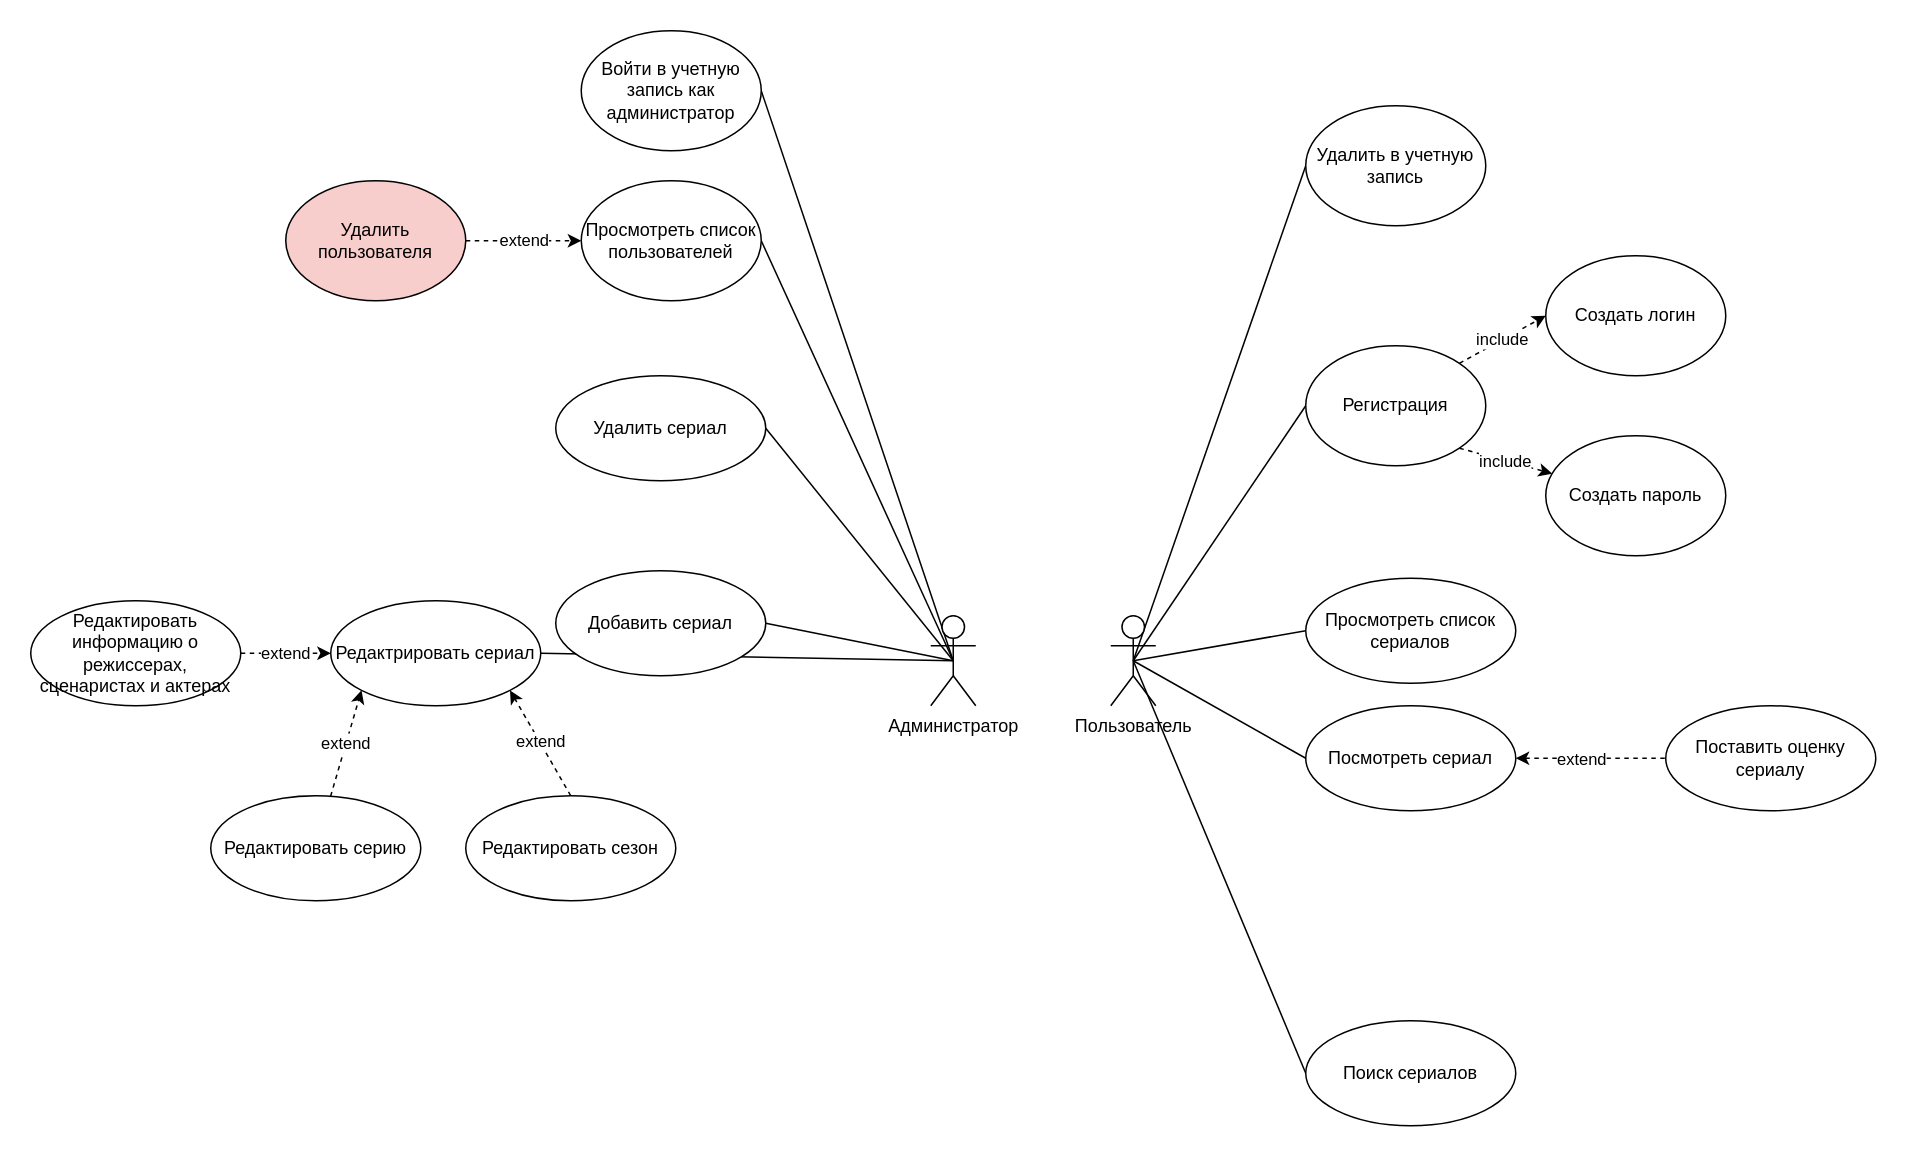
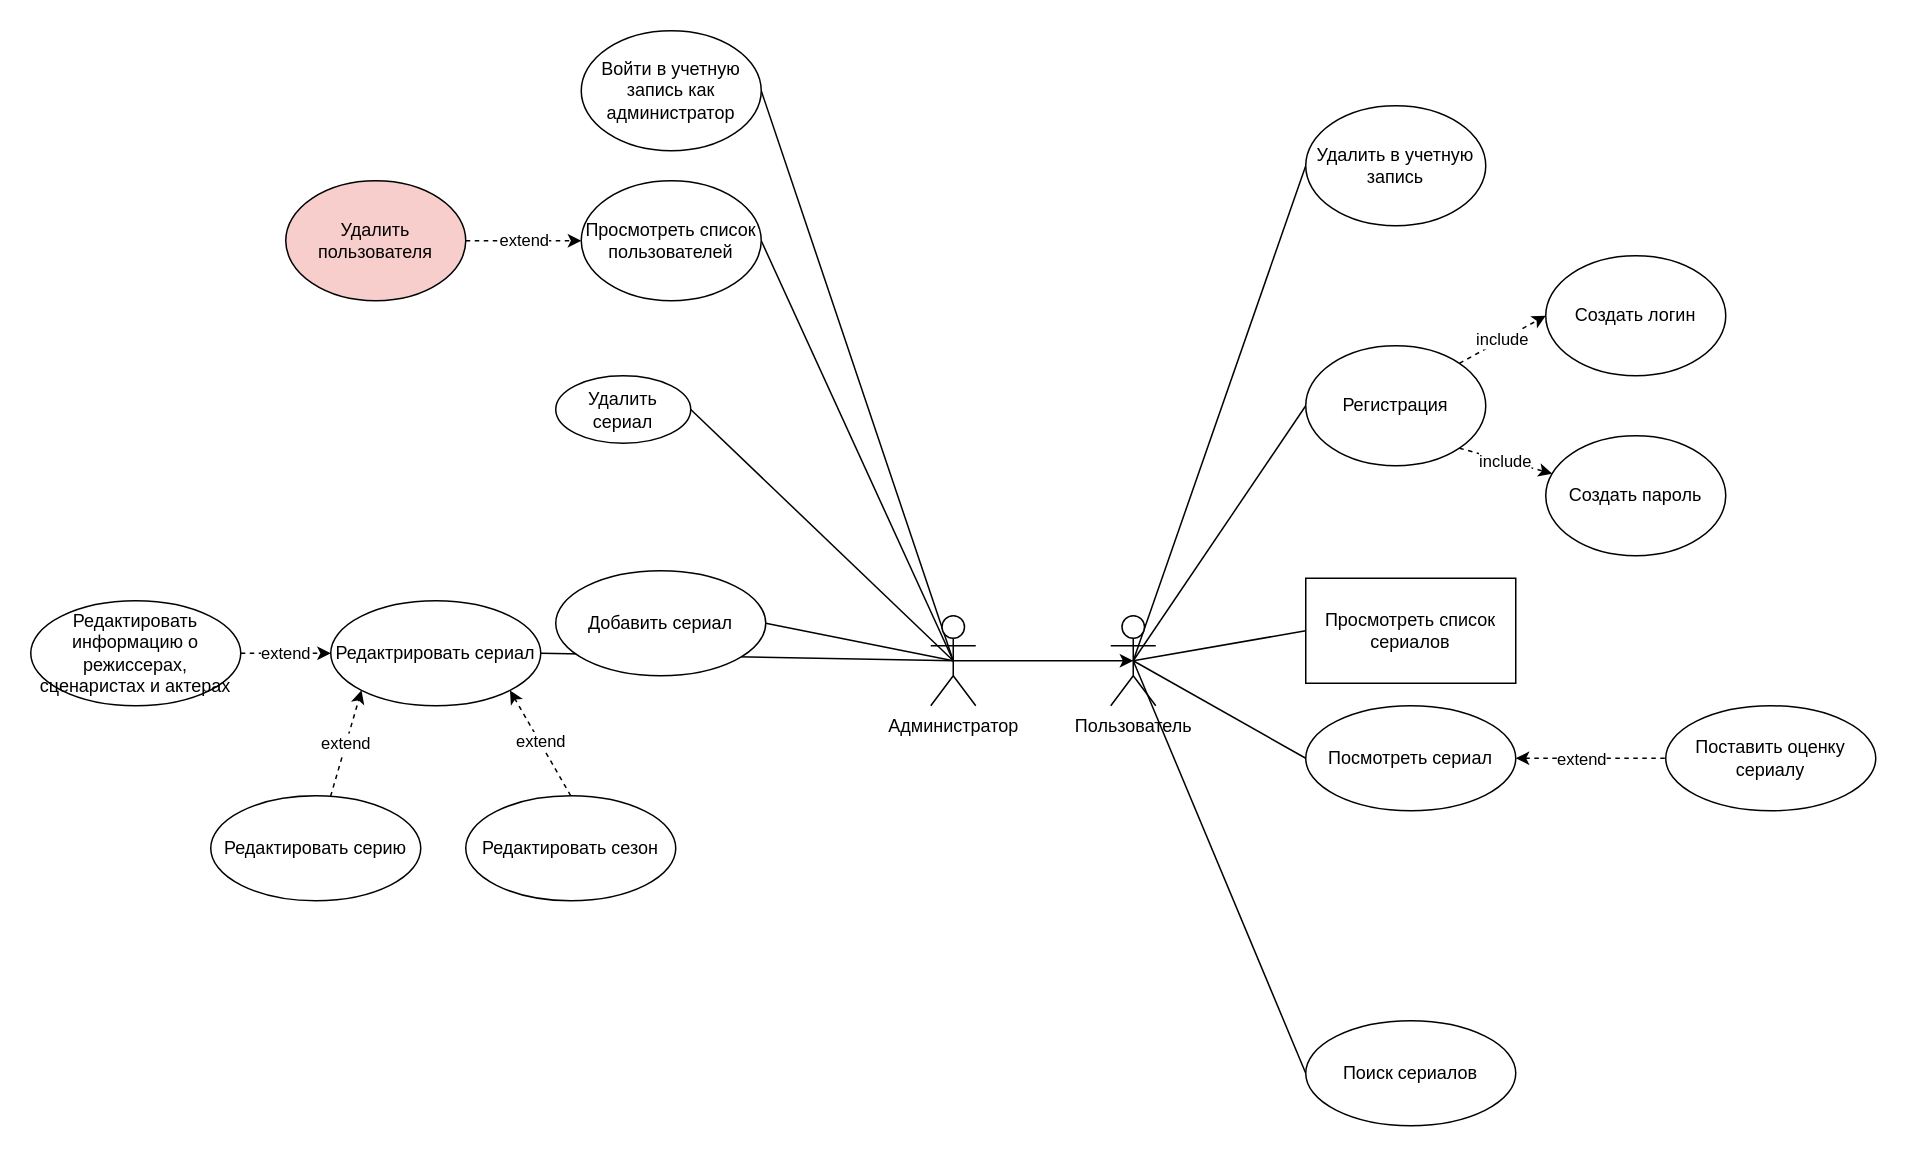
  <mxCell id="0" />
  <mxCell id="1" parent="0" />
  <mxCell id="2" style="rounded=0;orthogonalLoop=1;jettySize=auto;html=1;exitX=0.5;exitY=0.5;exitDx=0;exitDy=0;exitPerimeter=0;entryX=0;entryY=0.5;entryDx=0;entryDy=0;endArrow=none;endFill=0;" parent="1" source="7" target="15" edge="1"><mxGeometry relative="1" as="geometry" /></mxCell>
  <mxCell id="3" style="rounded=0;orthogonalLoop=1;jettySize=auto;html=1;exitX=0.5;exitY=0.5;exitDx=0;exitDy=0;exitPerimeter=0;entryX=0;entryY=0.5;entryDx=0;entryDy=0;endArrow=none;endFill=0;" parent="1" source="7" target="18" edge="1"><mxGeometry relative="1" as="geometry" /></mxCell>
  <mxCell id="4" style="rounded=0;orthogonalLoop=1;jettySize=auto;html=1;exitX=0.5;exitY=0.5;exitDx=0;exitDy=0;exitPerimeter=0;entryX=0;entryY=0.5;entryDx=0;entryDy=0;endArrow=none;endFill=0;" parent="1" source="7" target="26" edge="1"><mxGeometry relative="1" as="geometry" /></mxCell>
  <mxCell id="5" style="rounded=0;orthogonalLoop=1;jettySize=auto;html=1;exitX=0.5;exitY=0.5;exitDx=0;exitDy=0;exitPerimeter=0;entryX=0;entryY=0.5;entryDx=0;entryDy=0;endArrow=none;endFill=0;" parent="1" source="7" target="36" edge="1"><mxGeometry relative="1" as="geometry" /></mxCell>
  <mxCell id="6" style="rounded=0;orthogonalLoop=1;jettySize=auto;html=1;exitX=0.5;exitY=0.5;exitDx=0;exitDy=0;exitPerimeter=0;entryX=0;entryY=0.5;entryDx=0;entryDy=0;endArrow=none;endFill=0;" parent="1" source="7" target="39" edge="1"><mxGeometry relative="1" as="geometry" /></mxCell>
  <mxCell id="7" value="Пользователь" style="shape=umlActor;verticalLabelPosition=bottom;verticalAlign=top;html=1;" parent="1" vertex="1"><mxGeometry x="740" y="410" width="30" height="60" as="geometry" /></mxCell>
  <mxCell id="8" style="rounded=0;orthogonalLoop=1;jettySize=auto;html=1;exitX=0.5;exitY=0.5;exitDx=0;exitDy=0;exitPerimeter=0;entryX=1;entryY=0.5;entryDx=0;entryDy=0;endArrow=none;endFill=0;" parent="1" source="14" target="25" edge="1"><mxGeometry relative="1" as="geometry" /></mxCell>
  <mxCell id="9" style="rounded=0;orthogonalLoop=1;jettySize=auto;html=1;exitX=0.5;exitY=0.5;exitDx=0;exitDy=0;exitPerimeter=0;entryX=1;entryY=0.5;entryDx=0;entryDy=0;endArrow=none;endFill=0;" parent="1" source="14" target="19" edge="1"><mxGeometry relative="1" as="geometry" /></mxCell>
  <mxCell id="10" style="rounded=0;orthogonalLoop=1;jettySize=auto;html=1;exitX=0.5;exitY=0.5;exitDx=0;exitDy=0;exitPerimeter=0;entryX=1;entryY=0.5;entryDx=0;entryDy=0;endArrow=none;endFill=0;" parent="1" source="14" target="20" edge="1"><mxGeometry relative="1" as="geometry" /></mxCell>
  <mxCell id="11" style="rounded=0;orthogonalLoop=1;jettySize=auto;html=1;exitX=0.5;exitY=0.5;exitDx=0;exitDy=0;exitPerimeter=0;entryX=1;entryY=0.5;entryDx=0;entryDy=0;endArrow=none;endFill=0;" parent="1" source="14" target="34" edge="1"><mxGeometry relative="1" as="geometry" /></mxCell>
  <mxCell id="12" style="rounded=0;orthogonalLoop=1;jettySize=auto;html=1;exitX=0.5;exitY=0.5;exitDx=0;exitDy=0;exitPerimeter=0;entryX=1;entryY=0.5;entryDx=0;entryDy=0;endArrow=none;endFill=0;" parent="1" source="14" target="35" edge="1"><mxGeometry relative="1" as="geometry" /></mxCell>
+ <mxCell id="13" style="edgeStyle=orthogonalEdgeStyle;rounded=0;orthogonalLoop=1;jettySize=auto;html=1;exitX=0.5;exitY=0.5;exitDx=0;exitDy=0;exitPerimeter=0;entryX=0.5;entryY=0.5;entryDx=0;entryDy=0;entryPerimeter=0;" parent="1" source="14" target="7" edge="1"><mxGeometry relative="1" as="geometry" /></mxCell>
  <mxCell id="14" value="Администратор" style="shape=umlActor;verticalLabelPosition=bottom;verticalAlign=top;html=1;" parent="1" vertex="1"><mxGeometry x="620" y="410" width="30" height="60" as="geometry" /></mxCell>
  <mxCell id="15" value="Удалить в учетную запись" style="ellipse;whiteSpace=wrap;html=1;" parent="1" vertex="1"><mxGeometry x="870" y="70" width="120" height="80" as="geometry" /></mxCell>
  <mxCell id="16" value="include" style="rounded=0;orthogonalLoop=1;jettySize=auto;html=1;exitX=1;exitY=0;exitDx=0;exitDy=0;entryX=0;entryY=0.5;entryDx=0;entryDy=0;dashed=1;" parent="1" source="18" target="23" edge="1"><mxGeometry relative="1" as="geometry" /></mxCell>
  <mxCell id="17" value="include" style="rounded=0;orthogonalLoop=1;jettySize=auto;html=1;exitX=1;exitY=1;exitDx=0;exitDy=0;dashed=1;" parent="1" source="18" target="24" edge="1"><mxGeometry relative="1" as="geometry" /></mxCell>
  <mxCell id="18" value="Регистрация" style="ellipse;whiteSpace=wrap;html=1;" parent="1" vertex="1"><mxGeometry x="870" y="230" width="120" height="80" as="geometry" /></mxCell>
  <mxCell id="19" value="Просмотреть список пользователей" style="ellipse;whiteSpace=wrap;html=1;" parent="1" vertex="1"><mxGeometry x="387" y="120" width="120" height="80" as="geometry" /></mxCell>
  <mxCell id="20" value="Войти в учетную запись как администратор" style="ellipse;whiteSpace=wrap;html=1;" parent="1" vertex="1"><mxGeometry x="387" y="20" width="120" height="80" as="geometry" /></mxCell>
  <mxCell id="21" value="extend" style="edgeStyle=orthogonalEdgeStyle;rounded=0;orthogonalLoop=1;jettySize=auto;html=1;entryX=0;entryY=0.5;entryDx=0;entryDy=0;dashed=1;" parent="1" source="22" target="19" edge="1"><mxGeometry relative="1" as="geometry" /></mxCell>
  <mxCell id="22" value="Удалить пользователя" style="ellipse;whiteSpace=wrap;html=1;fillColor=#f8cecc;" parent="1" vertex="1"><mxGeometry x="190" y="120" width="120" height="80" as="geometry" /></mxCell>
  <mxCell id="23" value="Создать логин" style="ellipse;whiteSpace=wrap;html=1;" parent="1" vertex="1"><mxGeometry x="1030" y="170" width="120" height="80" as="geometry" /></mxCell>
  <mxCell id="24" value="Создать пароль" style="ellipse;whiteSpace=wrap;html=1;" parent="1" vertex="1"><mxGeometry x="1030" y="290" width="120" height="80" as="geometry" /></mxCell>
  <mxCell id="25" value="Редактрировать сериал" style="ellipse;whiteSpace=wrap;html=1;" parent="1" vertex="1"><mxGeometry x="220" y="400" width="140" height="70" as="geometry" /></mxCell>
- <mxCell id="26" value="Просмотреть список сериалов" style="ellipse;whiteSpace=wrap;html=1;" parent="1" vertex="1"><mxGeometry x="870" y="385" width="140" height="70" as="geometry" /></mxCell>
+ <mxCell id="26" value="Просмотреть список сериалов" style="whiteSpace=wrap;html=1;rounded=0;" parent="1" vertex="1"><mxGeometry x="870" y="385" width="140" height="70" as="geometry" /></mxCell>
  <mxCell id="27" value="extend" style="rounded=0;orthogonalLoop=1;jettySize=auto;html=1;exitX=0.5;exitY=0;exitDx=0;exitDy=0;entryX=1;entryY=1;entryDx=0;entryDy=0;dashed=1;" parent="1" source="28" target="25" edge="1"><mxGeometry relative="1" as="geometry" /></mxCell>
  <mxCell id="28" value="Редактировать сезон" style="ellipse;whiteSpace=wrap;html=1;" parent="1" vertex="1"><mxGeometry x="310" y="530" width="140" height="70" as="geometry" /></mxCell>
  <mxCell id="29" value="extend" style="rounded=0;orthogonalLoop=1;jettySize=auto;html=1;entryX=0;entryY=1;entryDx=0;entryDy=0;dashed=1;" parent="1" source="30" target="25" edge="1"><mxGeometry relative="1" as="geometry" /></mxCell>
  <mxCell id="30" value="Редактировать серию" style="ellipse;whiteSpace=wrap;html=1;" parent="1" vertex="1"><mxGeometry x="140" y="530" width="140" height="70" as="geometry" /></mxCell>
  <mxCell id="31" value="extend" style="edgeStyle=orthogonalEdgeStyle;rounded=0;orthogonalLoop=1;jettySize=auto;html=1;dashed=1;" parent="1" source="32" target="25" edge="1"><mxGeometry relative="1" as="geometry" /></mxCell>
  <mxCell id="32" value="Редактировать информацию о режиссерах, сценаристах и актерах" style="ellipse;whiteSpace=wrap;html=1;" parent="1" vertex="1"><mxGeometry x="20" y="400" width="140" height="70" as="geometry" /></mxCell>
  <mxCell id="33" value="Поставить оценку сериалу" style="ellipse;whiteSpace=wrap;html=1;" parent="1" vertex="1"><mxGeometry x="1110" y="470" width="140" height="70" as="geometry" /></mxCell>
  <mxCell id="34" value="Добавить сериал" style="ellipse;whiteSpace=wrap;html=1;" parent="1" vertex="1"><mxGeometry x="370" y="380" width="140" height="70" as="geometry" /></mxCell>
- <mxCell id="35" value="Удалить сериал" style="ellipse;whiteSpace=wrap;html=1;" parent="1" vertex="1"><mxGeometry x="370" y="250" width="140" height="70" as="geometry" /></mxCell>
+ <mxCell id="35" value="Удалить сериал" style="ellipse;whiteSpace=wrap;html=1;" parent="1" vertex="1"><mxGeometry x="370" y="250" width="90" height="45" as="geometry" /></mxCell>
  <mxCell id="36" value="Поиск сериалов" style="ellipse;whiteSpace=wrap;html=1;" parent="1" vertex="1"><mxGeometry x="870" y="680" width="140" height="70" as="geometry" /></mxCell>
  <mxCell id="37" style="edgeStyle=orthogonalEdgeStyle;rounded=0;orthogonalLoop=1;jettySize=auto;html=1;exitX=1;exitY=0.5;exitDx=0;exitDy=0;entryX=0;entryY=0.5;entryDx=0;entryDy=0;startArrow=classic;startFill=1;dashed=1;endArrow=none;endFill=0;" edge="1" parent="1" source="39" target="33"><mxGeometry relative="1" as="geometry" /></mxCell>
  <mxCell id="38" value="extend" style="edgeLabel;html=1;align=center;verticalAlign=middle;resizable=0;points=[];" vertex="1" connectable="0" parent="37"><mxGeometry x="-0.133" relative="1" as="geometry"><mxPoint as="offset" /></mxGeometry></mxCell>
  <mxCell id="39" value="Посмотреть сериал" style="ellipse;whiteSpace=wrap;html=1;" vertex="1" parent="1"><mxGeometry x="870" y="470" width="140" height="70" as="geometry" /></mxCell>
